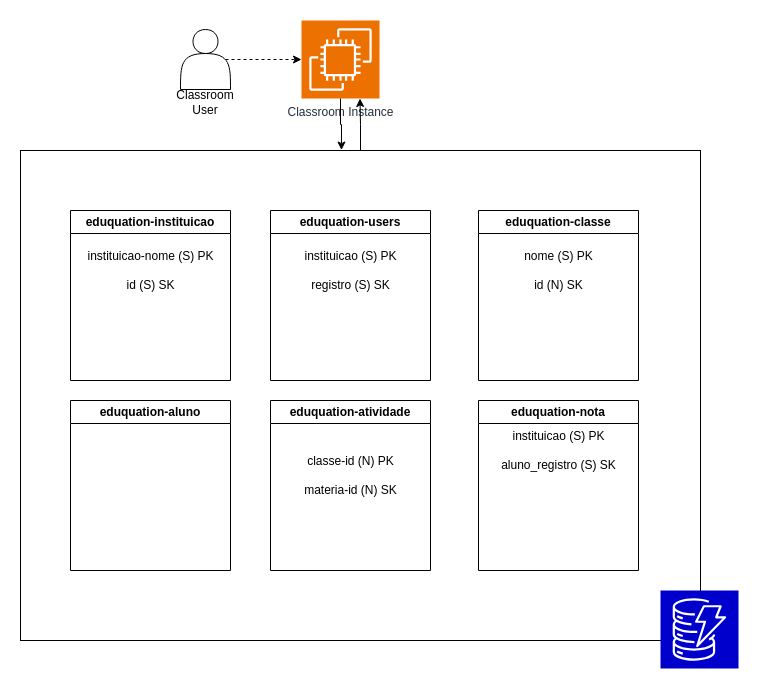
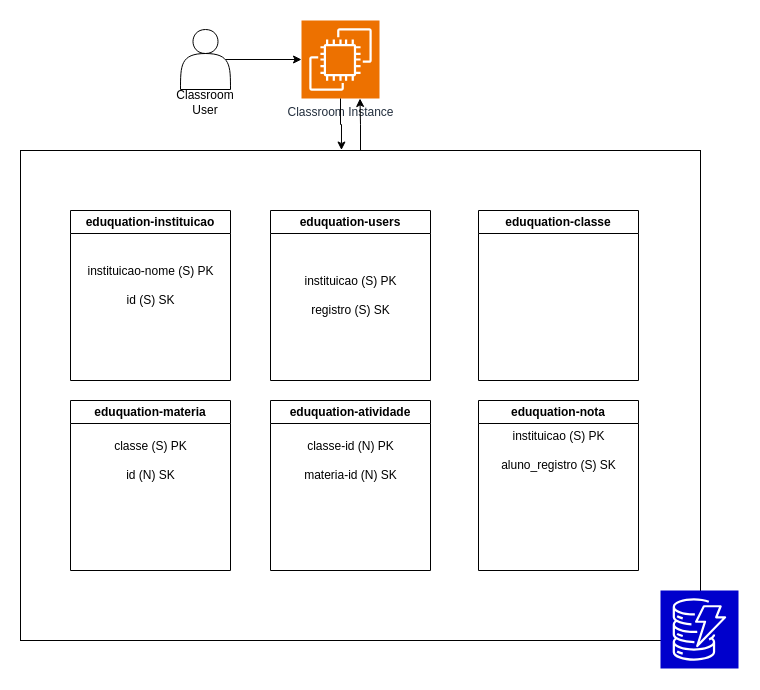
  <mxCell id="0" />
  <mxCell id="1" parent="0" />
  <mxCell id="2" value="eduquation-users" style="swimlane;whiteSpace=wrap;html=1;" vertex="1" parent="1"><mxGeometry x="270" y="210" width="160" height="170" as="geometry" /></mxCell>
- <mxCell id="3" value="instituicao (S)&amp;nbsp;PK&lt;br&gt;&lt;br&gt;registro (S)&amp;nbsp;SK" style="text;html=1;align=center;verticalAlign=middle;resizable=0;points=[];autosize=1;strokeColor=none;fillColor=none;" vertex="1" parent="2"><mxGeometry x="20" y="30" width="120" height="60" as="geometry" /></mxCell>
+ <mxCell id="3" value="instituicao (S)&amp;nbsp;PK&lt;br&gt;&lt;br&gt;registro (S)&amp;nbsp;SK" style="text;html=1;align=center;verticalAlign=middle;resizable=0;points=[];autosize=1;strokeColor=none;fillColor=none;" vertex="1" parent="2"><mxGeometry x="20" y="55" width="120" height="60" as="geometry" /></mxCell>
  <mxCell id="4" value="eduquation-classe" style="swimlane;whiteSpace=wrap;html=1;" vertex="1" parent="1"><mxGeometry x="478" y="210" width="160" height="170" as="geometry" /></mxCell>
- <mxCell id="5" value="nome (S)&amp;nbsp;PK&lt;br&gt;&lt;br&gt;id (N)&amp;nbsp;SK" style="text;html=1;align=center;verticalAlign=middle;resizable=0;points=[];autosize=1;strokeColor=none;fillColor=none;" vertex="1" parent="4"><mxGeometry x="35" y="30" width="90" height="60" as="geometry" /></mxCell>
- <mxCell id="6" value="eduquation-aluno" style="swimlane;whiteSpace=wrap;html=1;" vertex="1" parent="1"><mxGeometry x="70" y="400" width="160" height="170" as="geometry" /></mxCell>
+ <mxCell id="6" value="eduquation-materia" style="swimlane;whiteSpace=wrap;html=1;" vertex="1" parent="1"><mxGeometry x="70" y="400" width="160" height="170" as="geometry" /></mxCell>
+ <mxCell id="7" value="classe (S)&amp;nbsp;PK&lt;br&gt;&lt;br&gt;id (N)&amp;nbsp;SK" style="text;html=1;align=center;verticalAlign=middle;resizable=0;points=[];autosize=1;strokeColor=none;fillColor=none;" vertex="1" parent="6"><mxGeometry x="30" y="30" width="100" height="60" as="geometry" /></mxCell>
  <mxCell id="8" value="eduquation-instituicao" style="swimlane;whiteSpace=wrap;html=1;" vertex="1" parent="1"><mxGeometry x="70" y="210" width="160" height="170" as="geometry" /></mxCell>
- <mxCell id="9" value="instituicao-nome (S) PK&lt;br&gt;&lt;br&gt;id (S)&amp;nbsp;SK" style="text;html=1;align=center;verticalAlign=middle;resizable=0;points=[];autosize=1;strokeColor=none;fillColor=none;" vertex="1" parent="8"><mxGeometry x="5" y="30" width="150" height="60" as="geometry" /></mxCell>
+ <mxCell id="9" value="instituicao-nome (S) PK&lt;br&gt;&lt;br&gt;id (S)&amp;nbsp;SK" style="text;html=1;align=center;verticalAlign=middle;resizable=0;points=[];autosize=1;strokeColor=none;fillColor=none;" vertex="1" parent="8"><mxGeometry x="5" y="45" width="150" height="60" as="geometry" /></mxCell>
  <mxCell id="10" value="eduquation-atividade" style="swimlane;whiteSpace=wrap;html=1;" vertex="1" parent="1"><mxGeometry x="270" y="400" width="160" height="170" as="geometry" /></mxCell>
- <mxCell id="11" value="classe-id (N) PK&lt;br&gt;&lt;br&gt;materia-id (N) SK" style="text;html=1;align=center;verticalAlign=middle;resizable=0;points=[];autosize=1;strokeColor=none;fillColor=none;" vertex="1" parent="10"><mxGeometry x="20" y="45" width="120" height="60" as="geometry" /></mxCell>
+ <mxCell id="11" value="classe-id (N) PK&lt;br&gt;&lt;br&gt;materia-id (N) SK" style="text;html=1;align=center;verticalAlign=middle;resizable=0;points=[];autosize=1;strokeColor=none;fillColor=none;" vertex="1" parent="10"><mxGeometry x="20" y="30" width="120" height="60" as="geometry" /></mxCell>
  <mxCell id="12" value="eduquation-nota" style="swimlane;whiteSpace=wrap;html=1;" vertex="1" parent="1"><mxGeometry x="478" y="400" width="160" height="170" as="geometry" /></mxCell>
  <mxCell id="13" value="instituicao (S) PK&lt;br&gt;&lt;br&gt;aluno_registro (S)&amp;nbsp;SK" style="text;html=1;align=center;verticalAlign=middle;resizable=0;points=[];autosize=1;strokeColor=none;fillColor=none;" vertex="1" parent="12"><mxGeometry x="10" y="20" width="140" height="60" as="geometry" /></mxCell>
  <mxCell id="14" value="" style="rounded=0;whiteSpace=wrap;html=1;fillColor=none;" vertex="1" parent="1"><mxGeometry x="20" y="150" width="680" height="490" as="geometry" /></mxCell>
  <mxCell id="15" value="" style="sketch=0;points=[[0,0,0],[0.25,0,0],[0.5,0,0],[0.75,0,0],[1,0,0],[0,1,0],[0.25,1,0],[0.5,1,0],[0.75,1,0],[1,1,0],[0,0.25,0],[0,0.5,0],[0,0.75,0],[1,0.25,0],[1,0.5,0],[1,0.75,0]];outlineConnect=0;fontColor=#232F3E;fillColor=#0000CC;strokeColor=#ffffff;dashed=0;verticalLabelPosition=bottom;verticalAlign=top;align=center;html=1;fontSize=12;fontStyle=0;aspect=fixed;shape=mxgraph.aws4.resourceIcon;resIcon=mxgraph.aws4.dynamodb;" vertex="1" parent="1"><mxGeometry x="660" y="590" width="78" height="78" as="geometry" /></mxCell>
  <mxCell id="16" value="Classroom Instance" style="sketch=0;points=[[0,0,0],[0.25,0,0],[0.5,0,0],[0.75,0,0],[1,0,0],[0,1,0],[0.25,1,0],[0.5,1,0],[0.75,1,0],[1,1,0],[0,0.25,0],[0,0.5,0],[0,0.75,0],[1,0.25,0],[1,0.5,0],[1,0.75,0]];outlineConnect=0;fontColor=#232F3E;fillColor=#ED7100;strokeColor=#ffffff;dashed=0;verticalLabelPosition=bottom;verticalAlign=top;align=center;html=1;fontSize=12;fontStyle=0;aspect=fixed;shape=mxgraph.aws4.resourceIcon;resIcon=mxgraph.aws4.ec2;" vertex="1" parent="1"><mxGeometry x="301" y="20" width="78" height="78" as="geometry" /></mxCell>
  <mxCell id="17" style="edgeStyle=orthogonalEdgeStyle;rounded=0;orthogonalLoop=1;jettySize=auto;html=1;entryX=0.472;entryY=-0.001;entryDx=0;entryDy=0;entryPerimeter=0;" edge="1" parent="1" source="16" target="14"><mxGeometry relative="1" as="geometry" /></mxCell>
  <mxCell id="18" style="edgeStyle=orthogonalEdgeStyle;rounded=0;orthogonalLoop=1;jettySize=auto;html=1;entryX=0.75;entryY=1;entryDx=0;entryDy=0;entryPerimeter=0;" edge="1" parent="1" source="14" target="16"><mxGeometry relative="1" as="geometry" /></mxCell>
  <mxCell id="19" value="&lt;br&gt;&lt;br&gt;&lt;br&gt;&lt;br&gt;&lt;br&gt;&lt;br&gt;Classroom&lt;br&gt;User" style="shape=actor;whiteSpace=wrap;html=1;" vertex="1" parent="1"><mxGeometry x="180" y="29" width="50" height="60" as="geometry" /></mxCell>
- <mxCell id="20" style="edgeStyle=orthogonalEdgeStyle;rounded=0;orthogonalLoop=1;jettySize=auto;html=1;exitX=0.9;exitY=0.5;exitDx=0;exitDy=0;exitPerimeter=0;entryX=0;entryY=0.5;entryDx=0;entryDy=0;entryPerimeter=0;dashed=1;" edge="1" parent="1" source="19" target="16"><mxGeometry relative="1" as="geometry" /></mxCell>
+ <mxCell id="20" style="edgeStyle=orthogonalEdgeStyle;rounded=0;orthogonalLoop=1;jettySize=auto;html=1;exitX=0.9;exitY=0.5;exitDx=0;exitDy=0;exitPerimeter=0;entryX=0;entryY=0.5;entryDx=0;entryDy=0;entryPerimeter=0;" edge="1" parent="1" source="19" target="16"><mxGeometry relative="1" as="geometry" /></mxCell>
